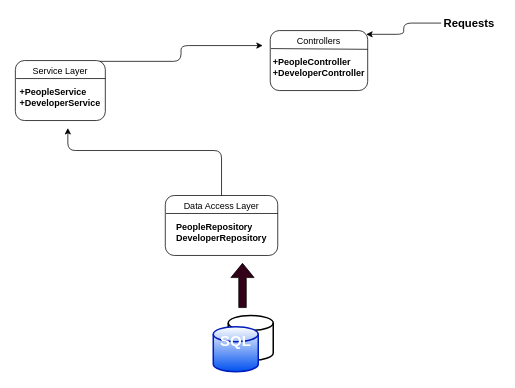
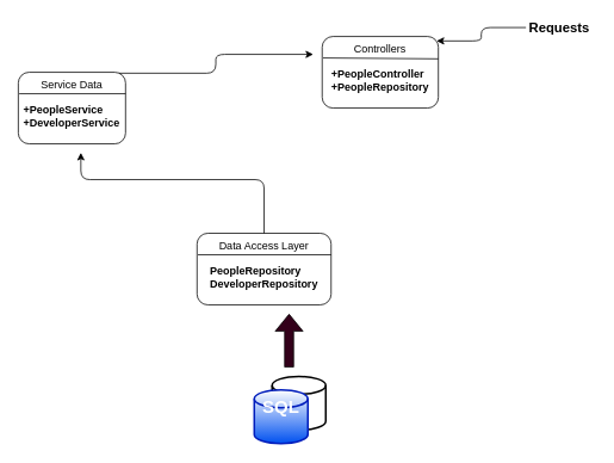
  <mxCell id="0" />
  <mxCell id="1" parent="0" />
- <mxCell id="2" value="Service Layer&lt;br&gt;&lt;br&gt;&lt;div style=&quot;text-align: left&quot;&gt;&lt;b&gt;+PeopleService&lt;/b&gt;&lt;/div&gt;&lt;div style=&quot;text-align: left&quot;&gt;&lt;b&gt;+DeveloperService&lt;/b&gt;&lt;br&gt;&lt;/div&gt;" style="rounded=1;whiteSpace=wrap;html=1;labelBackgroundColor=none;align=center;verticalAlign=top;" parent="1" vertex="1"><mxGeometry x="20" y="80" width="120" height="80" as="geometry" /></mxCell>
+ <mxCell id="2" value="Service Data&lt;br&gt;&lt;br&gt;&lt;div style=&quot;text-align: left&quot;&gt;&lt;b&gt;+PeopleService&lt;/b&gt;&lt;/div&gt;&lt;div style=&quot;text-align: left&quot;&gt;&lt;b&gt;+DeveloperService&lt;/b&gt;&lt;br&gt;&lt;/div&gt;" style="rounded=1;whiteSpace=wrap;html=1;labelBackgroundColor=none;align=center;verticalAlign=top;" parent="1" vertex="1"><mxGeometry x="20" y="80" width="120" height="80" as="geometry" /></mxCell>
  <mxCell id="3" value="" style="endArrow=none;html=1;" parent="1" edge="1"><mxGeometry width="50" height="50" relative="1" as="geometry"><mxPoint x="21" y="104" as="sourcePoint" /><mxPoint x="140" y="104" as="targetPoint" /></mxGeometry></mxCell>
- <mxCell id="4" value="Controllers&lt;br&gt;&lt;br&gt;&lt;div style=&quot;text-align: left&quot;&gt;&lt;b&gt;+PeopleController&lt;/b&gt;&lt;/div&gt;&lt;div style=&quot;text-align: left&quot;&gt;&lt;b&gt;+DeveloperController&lt;/b&gt;&lt;br&gt;&lt;/div&gt;" style="rounded=1;whiteSpace=wrap;html=1;labelBackgroundColor=none;align=center;verticalAlign=top;" parent="1" vertex="1"><mxGeometry x="360" y="40" width="130" height="80" as="geometry" /></mxCell>
+ <mxCell id="4" value="Controllers&lt;br&gt;&lt;br&gt;&lt;div style=&quot;text-align: left&quot;&gt;&lt;b&gt;+PeopleController&lt;/b&gt;&lt;/div&gt;&lt;div style=&quot;text-align: left&quot;&gt;&lt;b&gt;+PeopleRepository&lt;/b&gt;&lt;br&gt;&lt;/div&gt;" style="rounded=1;whiteSpace=wrap;html=1;labelBackgroundColor=none;align=center;verticalAlign=top;" parent="1" vertex="1"><mxGeometry x="360" y="40" width="130" height="80" as="geometry" /></mxCell>
  <mxCell id="5" value="" style="endArrow=none;html=1;" parent="1" edge="1"><mxGeometry width="50" height="50" relative="1" as="geometry"><mxPoint x="361" y="64" as="sourcePoint" /><mxPoint x="490" y="65" as="targetPoint" /></mxGeometry></mxCell>
  <mxCell id="6" value="Data Access Layer&lt;br&gt;&lt;br&gt;&lt;div style=&quot;text-align: left&quot;&gt;&lt;b&gt;PeopleRepository&lt;/b&gt;&lt;/div&gt;&lt;div style=&quot;text-align: left&quot;&gt;&lt;b&gt;DeveloperRepository&lt;/b&gt;&lt;br&gt;&lt;/div&gt;" style="rounded=1;whiteSpace=wrap;html=1;labelBackgroundColor=none;align=center;verticalAlign=top;" parent="1" vertex="1"><mxGeometry x="220" y="260" width="150" height="80" as="geometry" /></mxCell>
  <mxCell id="7" value="" style="endArrow=none;html=1;" parent="1" edge="1"><mxGeometry width="50" height="50" relative="1" as="geometry"><mxPoint x="221" y="284" as="sourcePoint" /><mxPoint x="370" y="284" as="targetPoint" /></mxGeometry></mxCell>
  <mxCell id="8" value="" style="edgeStyle=elbowEdgeStyle;elbow=horizontal;endArrow=classic;html=1;exitX=0.938;exitY=0.013;exitDx=0;exitDy=0;exitPerimeter=0;" parent="1" source="2" edge="1"><mxGeometry width="50" height="50" relative="1" as="geometry"><mxPoint x="140" y="80" as="sourcePoint" /><mxPoint x="350" y="60" as="targetPoint" /></mxGeometry></mxCell>
  <mxCell id="9" value="" style="edgeStyle=elbowEdgeStyle;elbow=horizontal;endArrow=classic;html=1;" parent="1" edge="1"><mxGeometry width="50" height="50" relative="1" as="geometry"><mxPoint x="588" y="30" as="sourcePoint" /><mxPoint x="488" y="45" as="targetPoint" /></mxGeometry></mxCell>
  <mxCell id="10" value="&lt;b&gt;&lt;font style=&quot;font-size: 15px&quot;&gt;Requests&lt;/font&gt;&lt;/b&gt;" style="text;html=1;align=center;verticalAlign=middle;resizable=0;points=[];autosize=1;strokeColor=none;" vertex="1" parent="1"><mxGeometry x="585" y="20" width="80" height="20" as="geometry" /></mxCell>
  <mxCell id="11" value="" style="strokeWidth=2;html=1;shape=mxgraph.flowchart.database;whiteSpace=wrap;labelBackgroundColor=none;align=center;verticalAlign=top;" vertex="1" parent="1"><mxGeometry x="304" y="420" width="60" height="60" as="geometry" /></mxCell>
  <mxCell id="12" value="&lt;b&gt;&lt;font style=&quot;font-size: 20px&quot;&gt;SQL&lt;/font&gt;&lt;/b&gt;" style="strokeWidth=2;html=1;shape=mxgraph.flowchart.database;whiteSpace=wrap;labelBackgroundColor=none;align=center;verticalAlign=top;fillColor=#0050ef;strokeColor=#001DBC;fontColor=#ffffff;gradientColor=#ffffff;gradientDirection=north;" vertex="1" parent="1"><mxGeometry x="284" y="435" width="60" height="60" as="geometry" /></mxCell>
  <mxCell id="13" value="" style="shape=flexArrow;endArrow=classic;html=1;fillColor=#33001A;" edge="1" parent="1"><mxGeometry width="50" height="50" relative="1" as="geometry"><mxPoint x="323" y="410" as="sourcePoint" /><mxPoint x="323" y="350" as="targetPoint" /></mxGeometry></mxCell>
  <mxCell id="14" value="" style="edgeStyle=elbowEdgeStyle;elbow=vertical;endArrow=classic;html=1;fillColor=#33001A;exitX=0.5;exitY=0;exitDx=0;exitDy=0;" edge="1" parent="1" source="6"><mxGeometry width="50" height="50" relative="1" as="geometry"><mxPoint x="294" y="210" as="sourcePoint" /><mxPoint x="90" y="170" as="targetPoint" /><Array as="points"><mxPoint x="70" y="200" /><mxPoint x="90" y="180" /><mxPoint x="190" y="170" /><mxPoint x="280" y="210" /><mxPoint x="260" y="160" /><mxPoint x="260" y="200" /><mxPoint x="240" y="120" /></Array></mxGeometry></mxCell>
